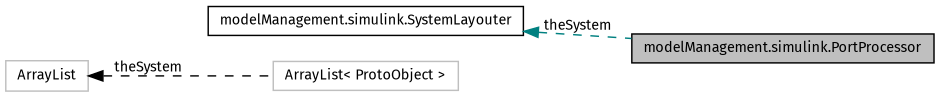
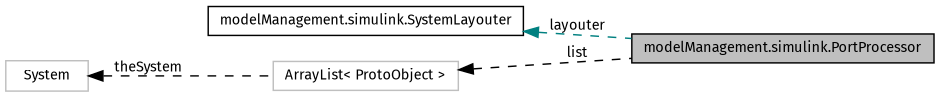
  digraph {
    fontname="Fira Sans"
    rankdir=LR
    node [color=black fillcolor=white fontname="Fira Sans" fontsize=10 shape=record style=filled]
    edge [color=black dir=back fontname="Fira Sans" fontsize=10 labelfontname=FreeSans labelfontsize=10 style=dashed]
    n1 [fillcolor=grey75 fontcolor=black height=0.2 label="modelManagement.simulink.PortProcessor" width=0.4]
    n2 [height=0.2 label="modelManagement.simulink.SystemLayouter" width=0.4]
    n3 [color=grey75 height=0.2 label="ArrayList\< ProtoObject \>" width=0.4]
-   n4 [color=grey75 height=0.2 label=ArrayList width=0.4]
-   n2 -> n1 [color=teal label=theSystem]
+   n4 [color=grey75 height=0.2 label=System width=0.4]
+   n2 -> n1 [color=teal label=layouter]
+   n3 -> n1 [label=list]
    n4 -> n3 [label=theSystem]
  }
